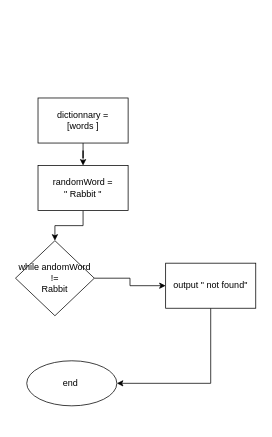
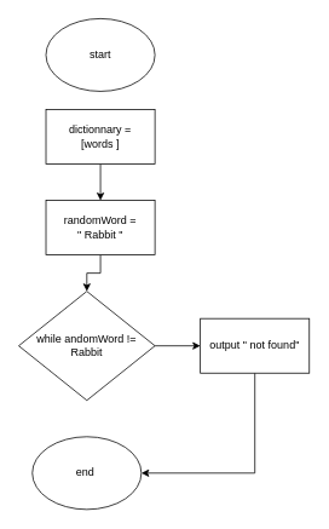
  <mxCell id="0" />
  <mxCell id="1" parent="0" />
- <mxCell id="2" value="end&amp;nbsp;" style="ellipse;whiteSpace=wrap;html=1;" parent="1" vertex="1"><mxGeometry x="35" y="480" width="120" height="60" as="geometry" /></mxCell>
+ <mxCell id="2" value="end&amp;nbsp;" style="ellipse;whiteSpace=wrap;html=1;" parent="1" vertex="1"><mxGeometry x="35" y="480" width="120" height="80" as="geometry" /></mxCell>
+ <mxCell id="3" value="start" style="ellipse;whiteSpace=wrap;html=1;" parent="1" vertex="1"><mxGeometry x="50" y="20" width="120" height="80" as="geometry" /></mxCell>
  <mxCell id="4" value="" style="edgeStyle=orthogonalEdgeStyle;rounded=0;orthogonalLoop=1;jettySize=auto;html=1;" edge="1" parent="1" source="5" target="9"><mxGeometry relative="1" as="geometry" /></mxCell>
  <mxCell id="5" value="randomWord =&lt;div&gt;&quot; Rabbit &quot;&lt;/div&gt;" style="rounded=0;whiteSpace=wrap;html=1;" parent="1" vertex="1"><mxGeometry x="50" y="220" width="120" height="60" as="geometry" /></mxCell>
  <mxCell id="6" value="" style="edgeStyle=orthogonalEdgeStyle;rounded=0;orthogonalLoop=1;jettySize=auto;html=1;" edge="1" parent="1" source="7" target="5"><mxGeometry relative="1" as="geometry" /></mxCell>
- <mxCell id="7" value="dictionnary =&lt;div&gt;[words ]&lt;/div&gt;" style="rounded=0;whiteSpace=wrap;html=1;" parent="1" vertex="1"><mxGeometry x="50" y="130" width="120" height="60" as="geometry" /></mxCell>
+ <mxCell id="7" value="dictionnary =&lt;div&gt;[words ]&lt;/div&gt;" style="rounded=0;whiteSpace=wrap;html=1;" parent="1" vertex="1"><mxGeometry x="50" y="120" width="120" height="60" as="geometry" /></mxCell>
  <mxCell id="8" value="" style="edgeStyle=orthogonalEdgeStyle;rounded=0;orthogonalLoop=1;jettySize=auto;html=1;" edge="1" parent="1" source="9" target="11"><mxGeometry relative="1" as="geometry" /></mxCell>
- <mxCell id="9" value="while andomWord !=&lt;div&gt;Rabbit&lt;/div&gt;" style="rhombus;whiteSpace=wrap;html=1;" parent="1" vertex="1"><mxGeometry x="20" y="320" width="105" height="100" as="geometry" /></mxCell>
+ <mxCell id="9" value="while andomWord !=&lt;div&gt;Rabbit&lt;/div&gt;" style="rhombus;whiteSpace=wrap;html=1;" parent="1" vertex="1"><mxGeometry x="20" y="320" width="150" height="120" as="geometry" /></mxCell>
  <mxCell id="10" style="edgeStyle=orthogonalEdgeStyle;rounded=0;orthogonalLoop=1;jettySize=auto;html=1;exitX=0.5;exitY=1;exitDx=0;exitDy=0;entryX=1;entryY=0.5;entryDx=0;entryDy=0;" edge="1" parent="1" source="11" target="2"><mxGeometry relative="1" as="geometry"><mxPoint x="280" y="530" as="targetPoint" /></mxGeometry></mxCell>
  <mxCell id="11" value="output &quot; not found&quot;" style="rounded=0;whiteSpace=wrap;html=1;" vertex="1" parent="1"><mxGeometry x="220" y="350" width="120" height="60" as="geometry" /></mxCell>
